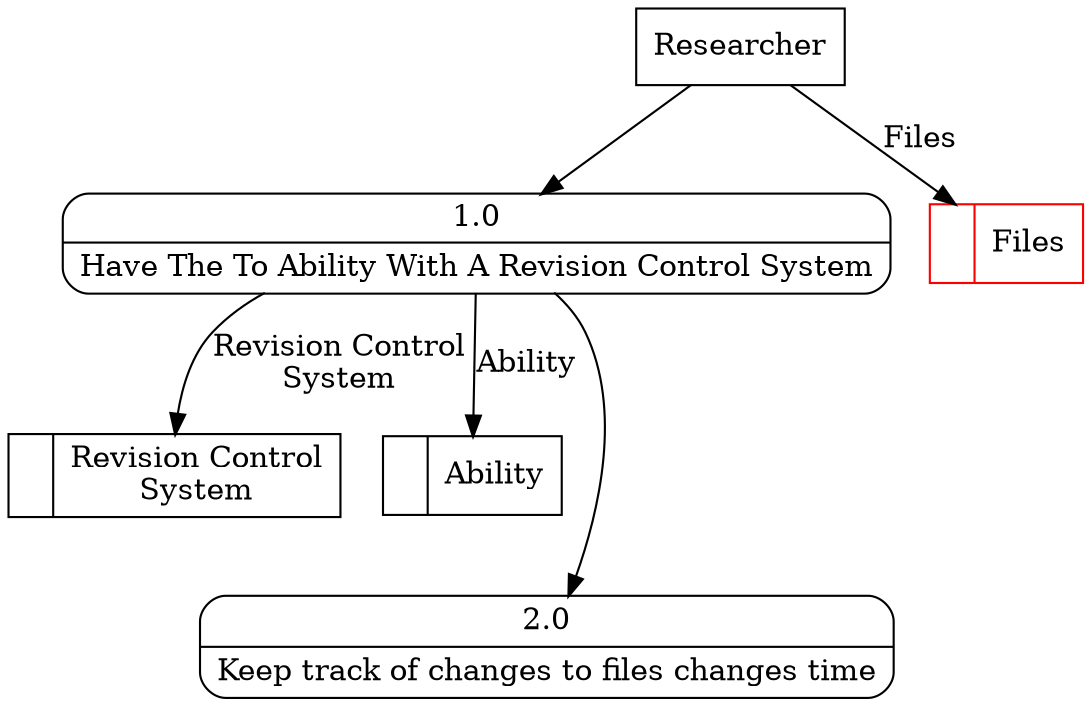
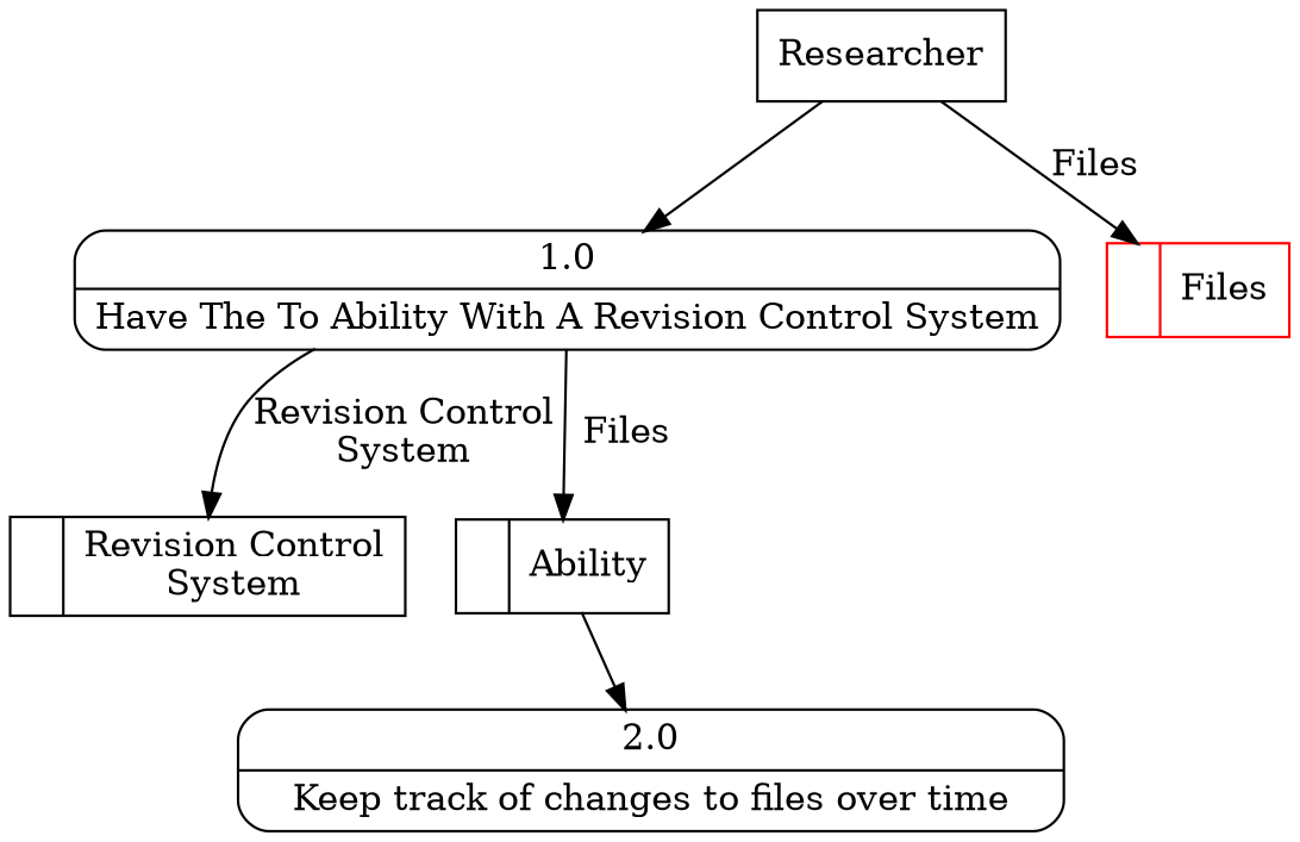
  digraph {
    node [shape=record]
    n1 [label="<f0>  |<f1> Revision Control\nSystem "]
    n2 [label="<f0>  |<f1> Ability "]
    n3 [label=Researcher shape=box]
    n4 [label="{<f0> 1.0|<f1> Have The To Ability With A Revision Control System }" shape=Mrecord]
    n5 [color=red label="<f0>  |<f1> Files "]
-   n6 [label="{<f0> 2.0|<f1> Keep track of changes to files changes time }" shape=Mrecord]
+   n6 [label="{<f0> 2.0|<f1> Keep track of changes to files over time }" shape=Mrecord]
    n3 -> n4
    n3 -> n5 [label=Files]
    n4 -> n1 [label="Revision Control\nSystem"]
-   n4 -> n2 [label=Ability]
-   n4 -> n6
+   n4 -> n2 [label=Files]
+   n2 -> n6
  }
